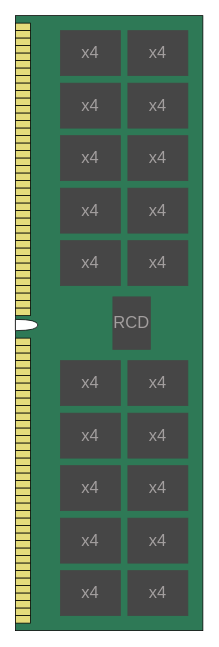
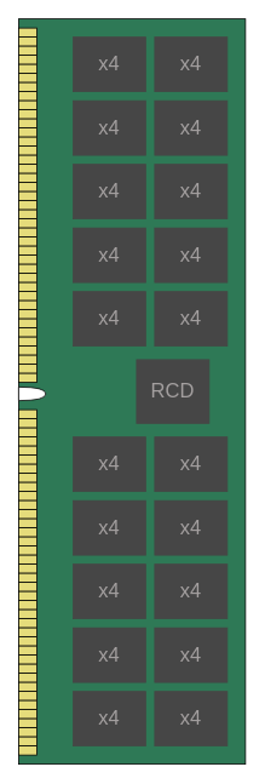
  <mxCell id="0" />
  <mxCell id="1" parent="0" />
  <mxCell id="2" value="" style="rounded=0;whiteSpace=wrap;html=1;fillColor=#2e7956;direction=south;" vertex="1" parent="1"><mxGeometry x="20" y="20" width="250" height="820" as="geometry" /></mxCell>
  <mxCell id="3" value="" style="rounded=0;whiteSpace=wrap;html=1;fillColor=#e5dc7b;direction=south;" vertex="1" parent="1"><mxGeometry x="20" y="30" width="20" height="10" as="geometry" /></mxCell>
  <mxCell id="4" value="" style="shape=or;whiteSpace=wrap;html=1;direction=east;" vertex="1" parent="1"><mxGeometry x="20" y="425" width="30" height="15" as="geometry" /></mxCell>
  <mxCell id="5" value="&lt;span style=&quot;color: rgb(163, 159, 159); font-size: 22px;&quot;&gt;x4&lt;/span&gt;" style="rounded=0;whiteSpace=wrap;html=1;strokeColor=#454744;fillColor=#464646;direction=south;" vertex="1" parent="1"><mxGeometry x="80" y="480" width="80" height="60" as="geometry" /></mxCell>
  <mxCell id="6" value="&lt;span style=&quot;color: rgb(163, 159, 159); font-size: 22px;&quot;&gt;x4&lt;/span&gt;" style="rounded=0;whiteSpace=wrap;html=1;strokeColor=#454744;fillColor=#464646;direction=south;" vertex="1" parent="1"><mxGeometry x="80" y="550" width="80" height="60" as="geometry" /></mxCell>
  <mxCell id="7" value="&lt;span style=&quot;color: rgb(163, 159, 159); font-size: 22px;&quot;&gt;x4&lt;/span&gt;" style="rounded=0;whiteSpace=wrap;html=1;strokeColor=#454744;fillColor=#464646;direction=south;" vertex="1" parent="1"><mxGeometry x="80" y="620" width="80" height="60" as="geometry" /></mxCell>
  <mxCell id="8" value="&lt;span style=&quot;color: rgb(163, 159, 159); font-size: 22px;&quot;&gt;x4&lt;/span&gt;" style="rounded=0;whiteSpace=wrap;html=1;strokeColor=#454744;fillColor=#464646;direction=south;" vertex="1" parent="1"><mxGeometry x="80" y="760" width="80" height="60" as="geometry" /></mxCell>
  <mxCell id="9" value="&lt;span style=&quot;color: rgb(163, 159, 159); font-size: 22px;&quot;&gt;x4&lt;/span&gt;" style="rounded=0;whiteSpace=wrap;html=1;strokeColor=#454744;fillColor=#464646;direction=south;" vertex="1" parent="1"><mxGeometry x="80" y="690" width="80" height="60" as="geometry" /></mxCell>
  <mxCell id="10" value="" style="rounded=0;whiteSpace=wrap;html=1;fillColor=#e5dc7b;direction=south;" vertex="1" parent="1"><mxGeometry x="20" y="40" width="20" height="10" as="geometry" /></mxCell>
  <mxCell id="11" value="" style="rounded=0;whiteSpace=wrap;html=1;fillColor=#e5dc7b;direction=south;" vertex="1" parent="1"><mxGeometry x="20" y="50" width="20" height="10" as="geometry" /></mxCell>
  <mxCell id="12" value="" style="rounded=0;whiteSpace=wrap;html=1;fillColor=#e5dc7b;direction=south;" vertex="1" parent="1"><mxGeometry x="20" y="60" width="20" height="10" as="geometry" /></mxCell>
  <mxCell id="13" value="" style="rounded=0;whiteSpace=wrap;html=1;fillColor=#e5dc7b;direction=south;" vertex="1" parent="1"><mxGeometry x="20" y="70" width="20" height="10" as="geometry" /></mxCell>
  <mxCell id="14" value="" style="rounded=0;whiteSpace=wrap;html=1;fillColor=#e5dc7b;direction=south;" vertex="1" parent="1"><mxGeometry x="20" y="80" width="20" height="10" as="geometry" /></mxCell>
  <mxCell id="15" value="" style="rounded=0;whiteSpace=wrap;html=1;fillColor=#e5dc7b;direction=south;" vertex="1" parent="1"><mxGeometry x="20" y="90" width="20" height="10" as="geometry" /></mxCell>
  <mxCell id="16" value="" style="rounded=0;whiteSpace=wrap;html=1;fillColor=#e5dc7b;direction=south;" vertex="1" parent="1"><mxGeometry x="20" y="100" width="20" height="10" as="geometry" /></mxCell>
  <mxCell id="17" value="" style="rounded=0;whiteSpace=wrap;html=1;fillColor=#e5dc7b;direction=south;" vertex="1" parent="1"><mxGeometry x="20" y="110" width="20" height="10" as="geometry" /></mxCell>
  <mxCell id="18" value="" style="rounded=0;whiteSpace=wrap;html=1;fillColor=#e5dc7b;direction=south;" vertex="1" parent="1"><mxGeometry x="20" y="120" width="20" height="10" as="geometry" /></mxCell>
  <mxCell id="19" value="" style="rounded=0;whiteSpace=wrap;html=1;fillColor=#e5dc7b;direction=south;" vertex="1" parent="1"><mxGeometry x="20" y="130" width="20" height="10" as="geometry" /></mxCell>
  <mxCell id="20" value="" style="rounded=0;whiteSpace=wrap;html=1;fillColor=#e5dc7b;direction=south;" vertex="1" parent="1"><mxGeometry x="20" y="140" width="20" height="10" as="geometry" /></mxCell>
  <mxCell id="21" value="" style="rounded=0;whiteSpace=wrap;html=1;fillColor=#e5dc7b;direction=south;" vertex="1" parent="1"><mxGeometry x="20" y="150" width="20" height="10" as="geometry" /></mxCell>
  <mxCell id="22" value="" style="rounded=0;whiteSpace=wrap;html=1;fillColor=#e5dc7b;direction=south;" vertex="1" parent="1"><mxGeometry x="20" y="160" width="20" height="10" as="geometry" /></mxCell>
  <mxCell id="23" value="" style="rounded=0;whiteSpace=wrap;html=1;fillColor=#e5dc7b;direction=south;" vertex="1" parent="1"><mxGeometry x="20" y="170" width="20" height="10" as="geometry" /></mxCell>
  <mxCell id="24" value="" style="rounded=0;whiteSpace=wrap;html=1;fillColor=#e5dc7b;direction=south;" vertex="1" parent="1"><mxGeometry x="20" y="180" width="20" height="10" as="geometry" /></mxCell>
  <mxCell id="25" value="" style="rounded=0;whiteSpace=wrap;html=1;fillColor=#e5dc7b;direction=south;" vertex="1" parent="1"><mxGeometry x="20" y="190" width="20" height="10" as="geometry" /></mxCell>
  <mxCell id="26" value="" style="rounded=0;whiteSpace=wrap;html=1;fillColor=#e5dc7b;direction=south;" vertex="1" parent="1"><mxGeometry x="20" y="200" width="20" height="10" as="geometry" /></mxCell>
  <mxCell id="27" value="" style="rounded=0;whiteSpace=wrap;html=1;fillColor=#e5dc7b;direction=south;" vertex="1" parent="1"><mxGeometry x="20" y="210" width="20" height="10" as="geometry" /></mxCell>
  <mxCell id="28" value="" style="rounded=0;whiteSpace=wrap;html=1;fillColor=#e5dc7b;direction=south;" vertex="1" parent="1"><mxGeometry x="20" y="220" width="20" height="10" as="geometry" /></mxCell>
  <mxCell id="29" value="" style="rounded=0;whiteSpace=wrap;html=1;fillColor=#e5dc7b;direction=south;" vertex="1" parent="1"><mxGeometry x="20" y="230" width="20" height="10" as="geometry" /></mxCell>
  <mxCell id="30" value="" style="rounded=0;whiteSpace=wrap;html=1;fillColor=#e5dc7b;direction=south;" vertex="1" parent="1"><mxGeometry x="20" y="240" width="20" height="10" as="geometry" /></mxCell>
  <mxCell id="31" value="" style="rounded=0;whiteSpace=wrap;html=1;fillColor=#e5dc7b;direction=south;" vertex="1" parent="1"><mxGeometry x="20" y="250" width="20" height="10" as="geometry" /></mxCell>
  <mxCell id="32" value="" style="rounded=0;whiteSpace=wrap;html=1;fillColor=#e5dc7b;direction=south;" vertex="1" parent="1"><mxGeometry x="20" y="260" width="20" height="10" as="geometry" /></mxCell>
  <mxCell id="33" value="" style="rounded=0;whiteSpace=wrap;html=1;fillColor=#e5dc7b;direction=south;" vertex="1" parent="1"><mxGeometry x="20" y="270" width="20" height="10" as="geometry" /></mxCell>
  <mxCell id="34" value="" style="rounded=0;whiteSpace=wrap;html=1;fillColor=#e5dc7b;direction=south;" vertex="1" parent="1"><mxGeometry x="20" y="280" width="20" height="10" as="geometry" /></mxCell>
  <mxCell id="35" value="" style="rounded=0;whiteSpace=wrap;html=1;fillColor=#e5dc7b;direction=south;" vertex="1" parent="1"><mxGeometry x="20" y="290" width="20" height="10" as="geometry" /></mxCell>
  <mxCell id="36" value="" style="rounded=0;whiteSpace=wrap;html=1;fillColor=#e5dc7b;direction=south;" vertex="1" parent="1"><mxGeometry x="20" y="300" width="20" height="10" as="geometry" /></mxCell>
  <mxCell id="37" value="" style="rounded=0;whiteSpace=wrap;html=1;fillColor=#e5dc7b;direction=south;" vertex="1" parent="1"><mxGeometry x="20" y="310" width="20" height="10" as="geometry" /></mxCell>
  <mxCell id="38" value="" style="rounded=0;whiteSpace=wrap;html=1;fillColor=#e5dc7b;direction=south;" vertex="1" parent="1"><mxGeometry x="20" y="320" width="20" height="10" as="geometry" /></mxCell>
  <mxCell id="39" value="" style="rounded=0;whiteSpace=wrap;html=1;fillColor=#e5dc7b;direction=south;" vertex="1" parent="1"><mxGeometry x="20" y="330" width="20" height="10" as="geometry" /></mxCell>
  <mxCell id="40" value="" style="rounded=0;whiteSpace=wrap;html=1;fillColor=#e5dc7b;direction=south;" vertex="1" parent="1"><mxGeometry x="20" y="340" width="20" height="10" as="geometry" /></mxCell>
  <mxCell id="41" value="" style="rounded=0;whiteSpace=wrap;html=1;fillColor=#e5dc7b;direction=south;" vertex="1" parent="1"><mxGeometry x="20" y="350" width="20" height="10" as="geometry" /></mxCell>
  <mxCell id="42" value="" style="rounded=0;whiteSpace=wrap;html=1;fillColor=#e5dc7b;direction=south;" vertex="1" parent="1"><mxGeometry x="20" y="360" width="20" height="10" as="geometry" /></mxCell>
  <mxCell id="43" value="" style="rounded=0;whiteSpace=wrap;html=1;fillColor=#e5dc7b;direction=south;" vertex="1" parent="1"><mxGeometry x="20" y="370" width="20" height="10" as="geometry" /></mxCell>
  <mxCell id="44" value="" style="rounded=0;whiteSpace=wrap;html=1;fillColor=#e5dc7b;direction=south;" vertex="1" parent="1"><mxGeometry x="20" y="380" width="20" height="10" as="geometry" /></mxCell>
  <mxCell id="45" value="" style="rounded=0;whiteSpace=wrap;html=1;fillColor=#e5dc7b;direction=south;" vertex="1" parent="1"><mxGeometry x="20" y="390" width="20" height="10" as="geometry" /></mxCell>
  <mxCell id="46" value="" style="rounded=0;whiteSpace=wrap;html=1;fillColor=#e5dc7b;direction=south;" vertex="1" parent="1"><mxGeometry x="20" y="400" width="20" height="10" as="geometry" /></mxCell>
  <mxCell id="47" value="" style="rounded=0;whiteSpace=wrap;html=1;fillColor=#e5dc7b;direction=south;" vertex="1" parent="1"><mxGeometry x="20" y="410" width="20" height="10" as="geometry" /></mxCell>
  <mxCell id="48" value="" style="rounded=0;whiteSpace=wrap;html=1;fillColor=#e5dc7b;direction=south;" vertex="1" parent="1"><mxGeometry x="20" y="450" width="20" height="10" as="geometry" /></mxCell>
  <mxCell id="49" value="" style="rounded=0;whiteSpace=wrap;html=1;fillColor=#e5dc7b;direction=south;" vertex="1" parent="1"><mxGeometry x="20" y="460" width="20" height="10" as="geometry" /></mxCell>
  <mxCell id="50" value="" style="rounded=0;whiteSpace=wrap;html=1;fillColor=#e5dc7b;direction=south;" vertex="1" parent="1"><mxGeometry x="20" y="470" width="20" height="10" as="geometry" /></mxCell>
  <mxCell id="51" value="" style="rounded=0;whiteSpace=wrap;html=1;fillColor=#e5dc7b;direction=south;" vertex="1" parent="1"><mxGeometry x="20" y="480" width="20" height="10" as="geometry" /></mxCell>
  <mxCell id="52" value="" style="rounded=0;whiteSpace=wrap;html=1;fillColor=#e5dc7b;direction=south;" vertex="1" parent="1"><mxGeometry x="20" y="490" width="20" height="10" as="geometry" /></mxCell>
  <mxCell id="53" value="" style="rounded=0;whiteSpace=wrap;html=1;fillColor=#e5dc7b;direction=south;" vertex="1" parent="1"><mxGeometry x="20" y="500" width="20" height="10" as="geometry" /></mxCell>
  <mxCell id="54" value="" style="rounded=0;whiteSpace=wrap;html=1;fillColor=#e5dc7b;direction=south;" vertex="1" parent="1"><mxGeometry x="20" y="510" width="20" height="10" as="geometry" /></mxCell>
  <mxCell id="55" value="" style="rounded=0;whiteSpace=wrap;html=1;fillColor=#e5dc7b;direction=south;" vertex="1" parent="1"><mxGeometry x="20" y="520" width="20" height="10" as="geometry" /></mxCell>
  <mxCell id="56" value="" style="rounded=0;whiteSpace=wrap;html=1;fillColor=#e5dc7b;direction=south;" vertex="1" parent="1"><mxGeometry x="20" y="530" width="20" height="10" as="geometry" /></mxCell>
  <mxCell id="57" value="" style="rounded=0;whiteSpace=wrap;html=1;fillColor=#e5dc7b;direction=south;" vertex="1" parent="1"><mxGeometry x="20" y="540" width="20" height="10" as="geometry" /></mxCell>
  <mxCell id="58" value="" style="rounded=0;whiteSpace=wrap;html=1;fillColor=#e5dc7b;direction=south;" vertex="1" parent="1"><mxGeometry x="20" y="550" width="20" height="10" as="geometry" /></mxCell>
  <mxCell id="59" value="" style="rounded=0;whiteSpace=wrap;html=1;fillColor=#e5dc7b;direction=south;" vertex="1" parent="1"><mxGeometry x="20" y="560" width="20" height="10" as="geometry" /></mxCell>
  <mxCell id="60" value="" style="rounded=0;whiteSpace=wrap;html=1;fillColor=#e5dc7b;direction=south;" vertex="1" parent="1"><mxGeometry x="20" y="570" width="20" height="10" as="geometry" /></mxCell>
  <mxCell id="61" value="" style="rounded=0;whiteSpace=wrap;html=1;fillColor=#e5dc7b;direction=south;" vertex="1" parent="1"><mxGeometry x="20" y="580" width="20" height="10" as="geometry" /></mxCell>
  <mxCell id="62" value="" style="rounded=0;whiteSpace=wrap;html=1;fillColor=#e5dc7b;direction=south;" vertex="1" parent="1"><mxGeometry x="20" y="590" width="20" height="10" as="geometry" /></mxCell>
  <mxCell id="63" value="" style="rounded=0;whiteSpace=wrap;html=1;fillColor=#e5dc7b;direction=south;" vertex="1" parent="1"><mxGeometry x="20" y="600" width="20" height="10" as="geometry" /></mxCell>
  <mxCell id="64" value="" style="rounded=0;whiteSpace=wrap;html=1;fillColor=#e5dc7b;direction=south;" vertex="1" parent="1"><mxGeometry x="20" y="610" width="20" height="10" as="geometry" /></mxCell>
  <mxCell id="65" value="" style="rounded=0;whiteSpace=wrap;html=1;fillColor=#e5dc7b;direction=south;" vertex="1" parent="1"><mxGeometry x="20" y="620" width="20" height="10" as="geometry" /></mxCell>
  <mxCell id="66" value="" style="rounded=0;whiteSpace=wrap;html=1;fillColor=#e5dc7b;direction=south;" vertex="1" parent="1"><mxGeometry x="20" y="630" width="20" height="10" as="geometry" /></mxCell>
  <mxCell id="67" value="" style="rounded=0;whiteSpace=wrap;html=1;fillColor=#e5dc7b;direction=south;" vertex="1" parent="1"><mxGeometry x="20" y="640" width="20" height="10" as="geometry" /></mxCell>
  <mxCell id="68" value="" style="rounded=0;whiteSpace=wrap;html=1;fillColor=#e5dc7b;direction=south;" vertex="1" parent="1"><mxGeometry x="20" y="650" width="20" height="10" as="geometry" /></mxCell>
  <mxCell id="69" value="" style="rounded=0;whiteSpace=wrap;html=1;fillColor=#e5dc7b;direction=south;" vertex="1" parent="1"><mxGeometry x="20" y="660" width="20" height="10" as="geometry" /></mxCell>
  <mxCell id="70" value="" style="rounded=0;whiteSpace=wrap;html=1;fillColor=#e5dc7b;direction=south;" vertex="1" parent="1"><mxGeometry x="20" y="670" width="20" height="10" as="geometry" /></mxCell>
  <mxCell id="71" value="" style="rounded=0;whiteSpace=wrap;html=1;fillColor=#e5dc7b;direction=south;" vertex="1" parent="1"><mxGeometry x="20" y="680" width="20" height="10" as="geometry" /></mxCell>
  <mxCell id="72" value="" style="rounded=0;whiteSpace=wrap;html=1;fillColor=#e5dc7b;direction=south;" vertex="1" parent="1"><mxGeometry x="20" y="690" width="20" height="10" as="geometry" /></mxCell>
  <mxCell id="73" value="" style="rounded=0;whiteSpace=wrap;html=1;fillColor=#e5dc7b;direction=south;" vertex="1" parent="1"><mxGeometry x="20" y="700" width="20" height="10" as="geometry" /></mxCell>
  <mxCell id="74" value="" style="rounded=0;whiteSpace=wrap;html=1;fillColor=#e5dc7b;direction=south;" vertex="1" parent="1"><mxGeometry x="20" y="710" width="20" height="10" as="geometry" /></mxCell>
  <mxCell id="75" value="" style="rounded=0;whiteSpace=wrap;html=1;fillColor=#e5dc7b;direction=south;" vertex="1" parent="1"><mxGeometry x="20" y="720" width="20" height="10" as="geometry" /></mxCell>
  <mxCell id="76" value="" style="rounded=0;whiteSpace=wrap;html=1;fillColor=#e5dc7b;direction=south;" vertex="1" parent="1"><mxGeometry x="20" y="730" width="20" height="10" as="geometry" /></mxCell>
  <mxCell id="77" value="" style="rounded=0;whiteSpace=wrap;html=1;fillColor=#e5dc7b;direction=south;" vertex="1" parent="1"><mxGeometry x="20" y="740" width="20" height="10" as="geometry" /></mxCell>
  <mxCell id="78" value="" style="rounded=0;whiteSpace=wrap;html=1;fillColor=#e5dc7b;direction=south;" vertex="1" parent="1"><mxGeometry x="20" y="750" width="20" height="10" as="geometry" /></mxCell>
  <mxCell id="79" value="" style="rounded=0;whiteSpace=wrap;html=1;fillColor=#e5dc7b;direction=south;" vertex="1" parent="1"><mxGeometry x="20" y="760" width="20" height="10" as="geometry" /></mxCell>
  <mxCell id="80" value="" style="rounded=0;whiteSpace=wrap;html=1;fillColor=#e5dc7b;direction=south;" vertex="1" parent="1"><mxGeometry x="20" y="770" width="20" height="10" as="geometry" /></mxCell>
  <mxCell id="81" value="" style="rounded=0;whiteSpace=wrap;html=1;fillColor=#e5dc7b;direction=south;" vertex="1" parent="1"><mxGeometry x="20" y="780" width="20" height="10" as="geometry" /></mxCell>
  <mxCell id="82" value="" style="rounded=0;whiteSpace=wrap;html=1;fillColor=#e5dc7b;direction=south;" vertex="1" parent="1"><mxGeometry x="20" y="790" width="20" height="10" as="geometry" /></mxCell>
  <mxCell id="83" value="" style="rounded=0;whiteSpace=wrap;html=1;fillColor=#e5dc7b;direction=south;" vertex="1" parent="1"><mxGeometry x="20" y="800" width="20" height="10" as="geometry" /></mxCell>
  <mxCell id="84" value="" style="rounded=0;whiteSpace=wrap;html=1;fillColor=#e5dc7b;direction=south;" vertex="1" parent="1"><mxGeometry x="20" y="810" width="20" height="10" as="geometry" /></mxCell>
  <mxCell id="85" value="" style="rounded=0;whiteSpace=wrap;html=1;fillColor=#e5dc7b;direction=south;" vertex="1" parent="1"><mxGeometry x="20" y="820" width="20" height="10" as="geometry" /></mxCell>
  <mxCell id="86" value="&lt;span style=&quot;color: rgb(163, 159, 159); font-size: 22px;&quot;&gt;x4&lt;/span&gt;" style="rounded=0;whiteSpace=wrap;html=1;strokeColor=#454744;fillColor=#464646;direction=south;" vertex="1" parent="1"><mxGeometry x="170" y="480" width="80" height="60" as="geometry" /></mxCell>
  <mxCell id="87" value="&lt;span style=&quot;color: rgb(163, 159, 159); font-size: 22px;&quot;&gt;x4&lt;/span&gt;" style="rounded=0;whiteSpace=wrap;html=1;strokeColor=#454744;fillColor=#464646;direction=south;" vertex="1" parent="1"><mxGeometry x="170" y="550" width="80" height="60" as="geometry" /></mxCell>
  <mxCell id="88" value="&lt;span style=&quot;color: rgb(163, 159, 159); font-size: 22px;&quot;&gt;x4&lt;/span&gt;" style="rounded=0;whiteSpace=wrap;html=1;strokeColor=#454744;fillColor=#464646;direction=south;" vertex="1" parent="1"><mxGeometry x="170" y="620" width="80" height="60" as="geometry" /></mxCell>
  <mxCell id="89" value="&lt;span style=&quot;color: rgb(163, 159, 159); font-size: 22px;&quot;&gt;x4&lt;/span&gt;" style="rounded=0;whiteSpace=wrap;html=1;strokeColor=#454744;fillColor=#464646;direction=south;" vertex="1" parent="1"><mxGeometry x="170" y="760" width="80" height="60" as="geometry" /></mxCell>
  <mxCell id="90" value="&lt;span style=&quot;color: rgb(163, 159, 159); font-size: 22px;&quot;&gt;x4&lt;/span&gt;" style="rounded=0;whiteSpace=wrap;html=1;strokeColor=#454744;fillColor=#464646;direction=south;" vertex="1" parent="1"><mxGeometry x="170" y="690" width="80" height="60" as="geometry" /></mxCell>
  <mxCell id="91" value="&lt;span style=&quot;color: rgb(163, 159, 159); font-size: 22px;&quot;&gt;x4&lt;/span&gt;" style="rounded=0;whiteSpace=wrap;html=1;strokeColor=#454744;fillColor=#464646;direction=south;" vertex="1" parent="1"><mxGeometry x="80" y="40" width="80" height="60" as="geometry" /></mxCell>
  <mxCell id="92" value="&lt;span style=&quot;color: rgb(163, 159, 159); font-size: 22px;&quot;&gt;x4&lt;/span&gt;" style="rounded=0;whiteSpace=wrap;html=1;strokeColor=#454744;fillColor=#464646;direction=south;" vertex="1" parent="1"><mxGeometry x="80" y="110" width="80" height="60" as="geometry" /></mxCell>
  <mxCell id="93" value="&lt;span style=&quot;color: rgb(163, 159, 159); font-size: 22px;&quot;&gt;x4&lt;/span&gt;" style="rounded=0;whiteSpace=wrap;html=1;strokeColor=#454744;fillColor=#464646;direction=south;" vertex="1" parent="1"><mxGeometry x="80" y="180" width="80" height="60" as="geometry" /></mxCell>
  <mxCell id="94" value="&lt;span style=&quot;color: rgb(163, 159, 159); font-size: 22px;&quot;&gt;x4&lt;/span&gt;" style="rounded=0;whiteSpace=wrap;html=1;strokeColor=#454744;fillColor=#464646;direction=south;" vertex="1" parent="1"><mxGeometry x="80" y="320" width="80" height="60" as="geometry" /></mxCell>
  <mxCell id="95" value="&lt;span style=&quot;color: rgb(163, 159, 159); font-size: 22px;&quot;&gt;x4&lt;/span&gt;" style="rounded=0;whiteSpace=wrap;html=1;strokeColor=#454744;fillColor=#464646;direction=south;" vertex="1" parent="1"><mxGeometry x="80" y="250" width="80" height="60" as="geometry" /></mxCell>
  <mxCell id="96" value="&lt;span style=&quot;color: rgb(163, 159, 159); font-size: 22px;&quot;&gt;x4&lt;/span&gt;" style="rounded=0;whiteSpace=wrap;html=1;strokeColor=#454744;fillColor=#464646;direction=south;" vertex="1" parent="1"><mxGeometry x="170" y="40" width="80" height="60" as="geometry" /></mxCell>
  <mxCell id="97" value="&lt;span style=&quot;color: rgb(163, 159, 159); font-size: 22px;&quot;&gt;x4&lt;/span&gt;" style="rounded=0;whiteSpace=wrap;html=1;strokeColor=#454744;fillColor=#464646;direction=south;" vertex="1" parent="1"><mxGeometry x="170" y="110" width="80" height="60" as="geometry" /></mxCell>
  <mxCell id="98" value="&lt;span style=&quot;color: rgb(163, 159, 159); font-size: 22px;&quot;&gt;x4&lt;/span&gt;" style="rounded=0;whiteSpace=wrap;html=1;strokeColor=#454744;fillColor=#464646;direction=south;" vertex="1" parent="1"><mxGeometry x="170" y="180" width="80" height="60" as="geometry" /></mxCell>
  <mxCell id="99" value="&lt;span style=&quot;color: rgb(163, 159, 159); font-size: 22px;&quot;&gt;x4&lt;/span&gt;" style="rounded=0;whiteSpace=wrap;html=1;strokeColor=#454744;fillColor=#464646;direction=south;" vertex="1" parent="1"><mxGeometry x="170" y="320" width="80" height="60" as="geometry" /></mxCell>
  <mxCell id="100" value="&lt;span style=&quot;color: rgb(163, 159, 159); font-size: 22px;&quot;&gt;x4&lt;/span&gt;" style="rounded=0;whiteSpace=wrap;html=1;strokeColor=#454744;fillColor=#464646;direction=south;" vertex="1" parent="1"><mxGeometry x="170" y="250" width="80" height="60" as="geometry" /></mxCell>
- <mxCell id="101" value="&lt;span style=&quot;color: rgb(163, 159, 159); font-size: 22px;&quot;&gt;RCD&lt;/span&gt;" style="rounded=0;whiteSpace=wrap;html=1;strokeColor=#454744;fillColor=#464646;direction=south;" vertex="1" parent="1"><mxGeometry x="150" y="395" width="50" height="70" as="geometry" /></mxCell>
+ <mxCell id="101" value="&lt;span style=&quot;color: rgb(163, 159, 159); font-size: 22px;&quot;&gt;RCD&lt;/span&gt;" style="rounded=0;whiteSpace=wrap;html=1;strokeColor=#454744;fillColor=#464646;direction=south;" vertex="1" parent="1"><mxGeometry x="150" y="395" width="80" height="70" as="geometry" /></mxCell>
